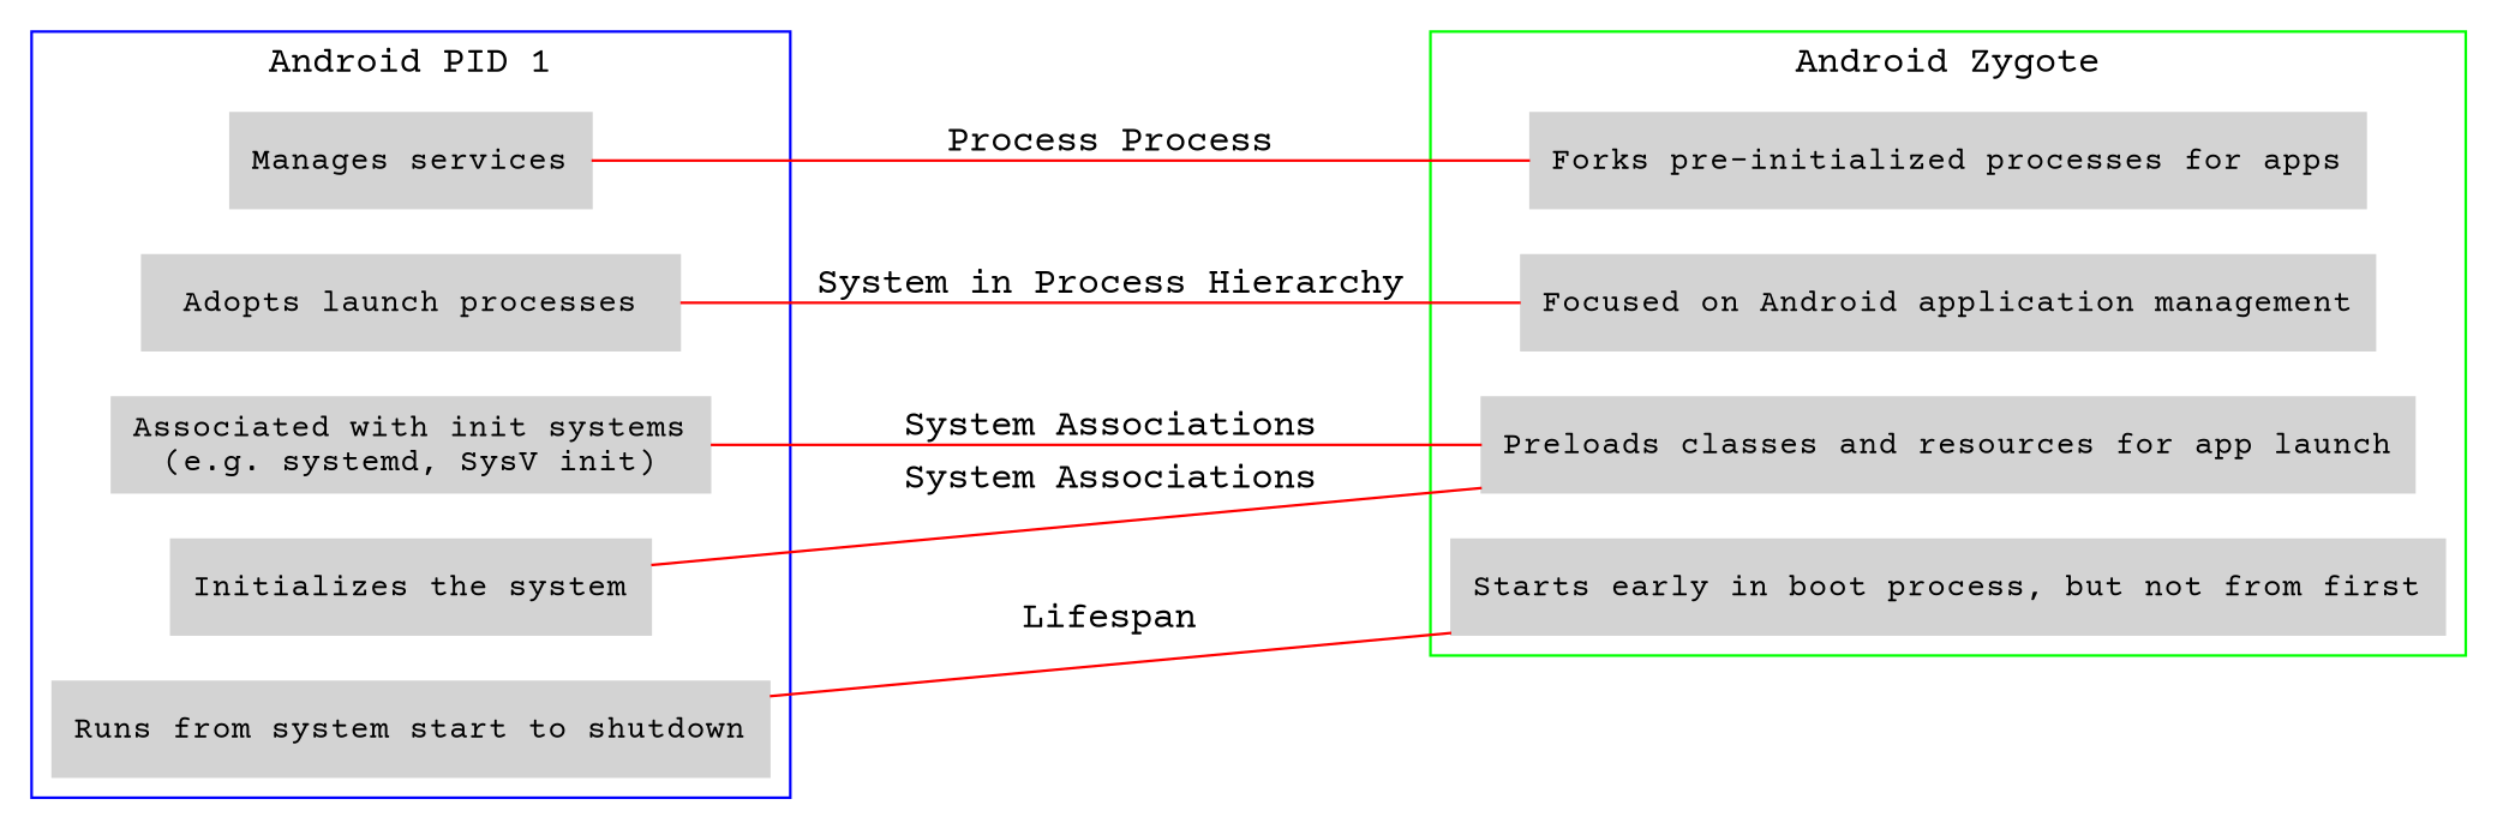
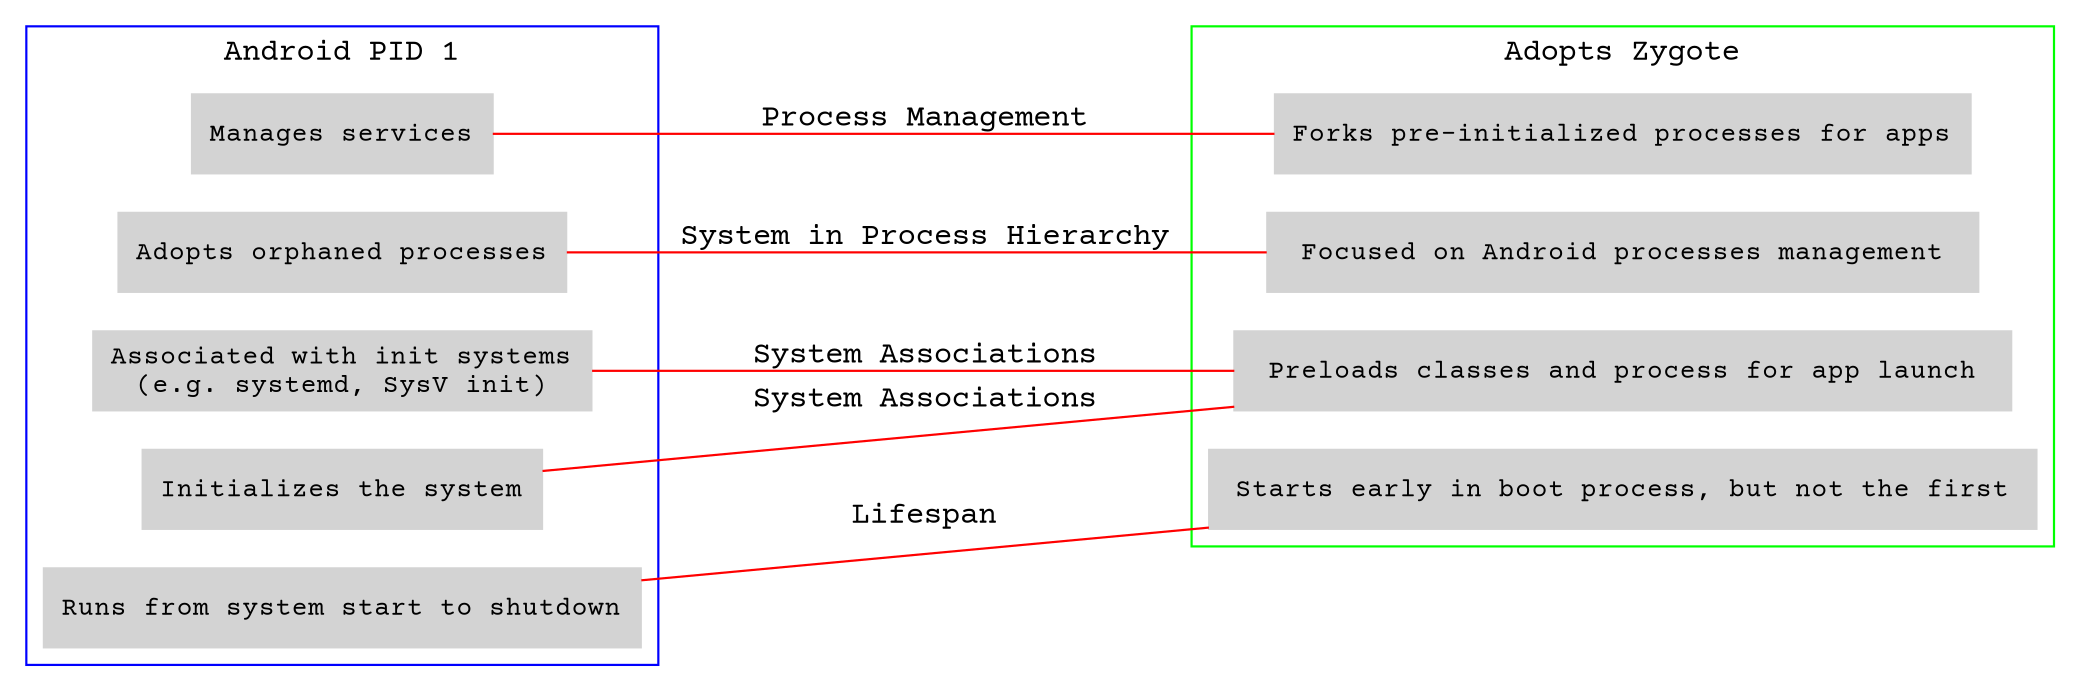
  digraph {
    fontname="Courier Prime"
    rankdir=LR
    node [color=lightgray fontname="Courier Prime" fontsize=12 shape=box style=filled]
    edge [color=red dir=none fontname="Courier Prime"]
    n1 [label="Initializes the system"]
    n2 [label="Manages services"]
-   n3 [label="Adopts launch processes"]
+   n3 [label="Adopts orphaned processes"]
    n4 [label="Runs from system start to shutdown"]
    n5 [label="Associated with init systems\n(e.g. systemd, SysV init)"]
-   n6 [label="Preloads classes and resources for app launch"]
+   n6 [label="Preloads classes and process for app launch"]
    n7 [label="Forks pre-initialized processes for apps"]
-   n8 [label="Starts early in boot process, but not from first"]
-   n9 [label="Focused on Android application management"]
+   n8 [label="Starts early in boot process, but not the first"]
+   n9 [label="Focused on Android processes management"]
    subgraph cluster_1 {
      color=blue
      label="Android PID 1"
      n1
      n2
      n3
      n4
      n5
    }
    subgraph cluster_2 {
      color=green
-     label="Android Zygote"
+     label="Adopts Zygote"
      n6
      n7
      n8
      n9
    }
    n1 -> n6 [label="System Associations"]
-   n2 -> n7 [label="Process Process"]
+   n2 -> n7 [label="Process Management"]
    n3 -> n9 [label="System in Process Hierarchy"]
    n4 -> n8 [label=Lifespan]
    n5 -> n6 [label="System Associations"]
  }
